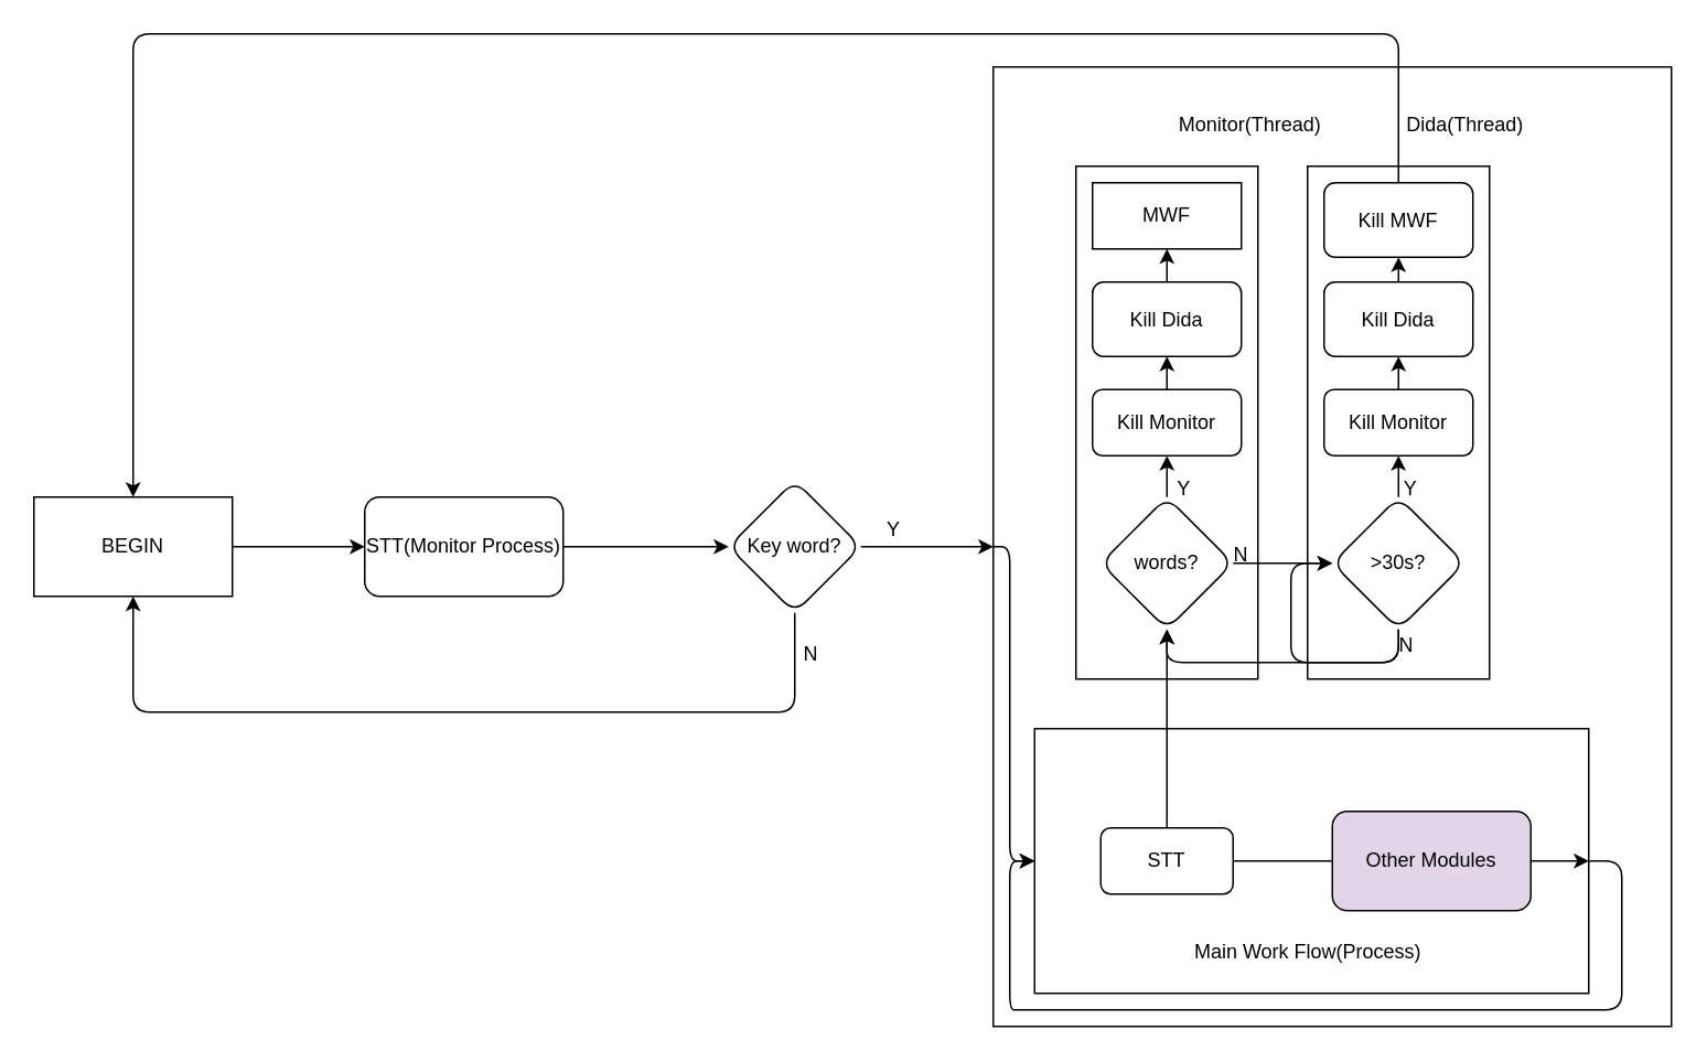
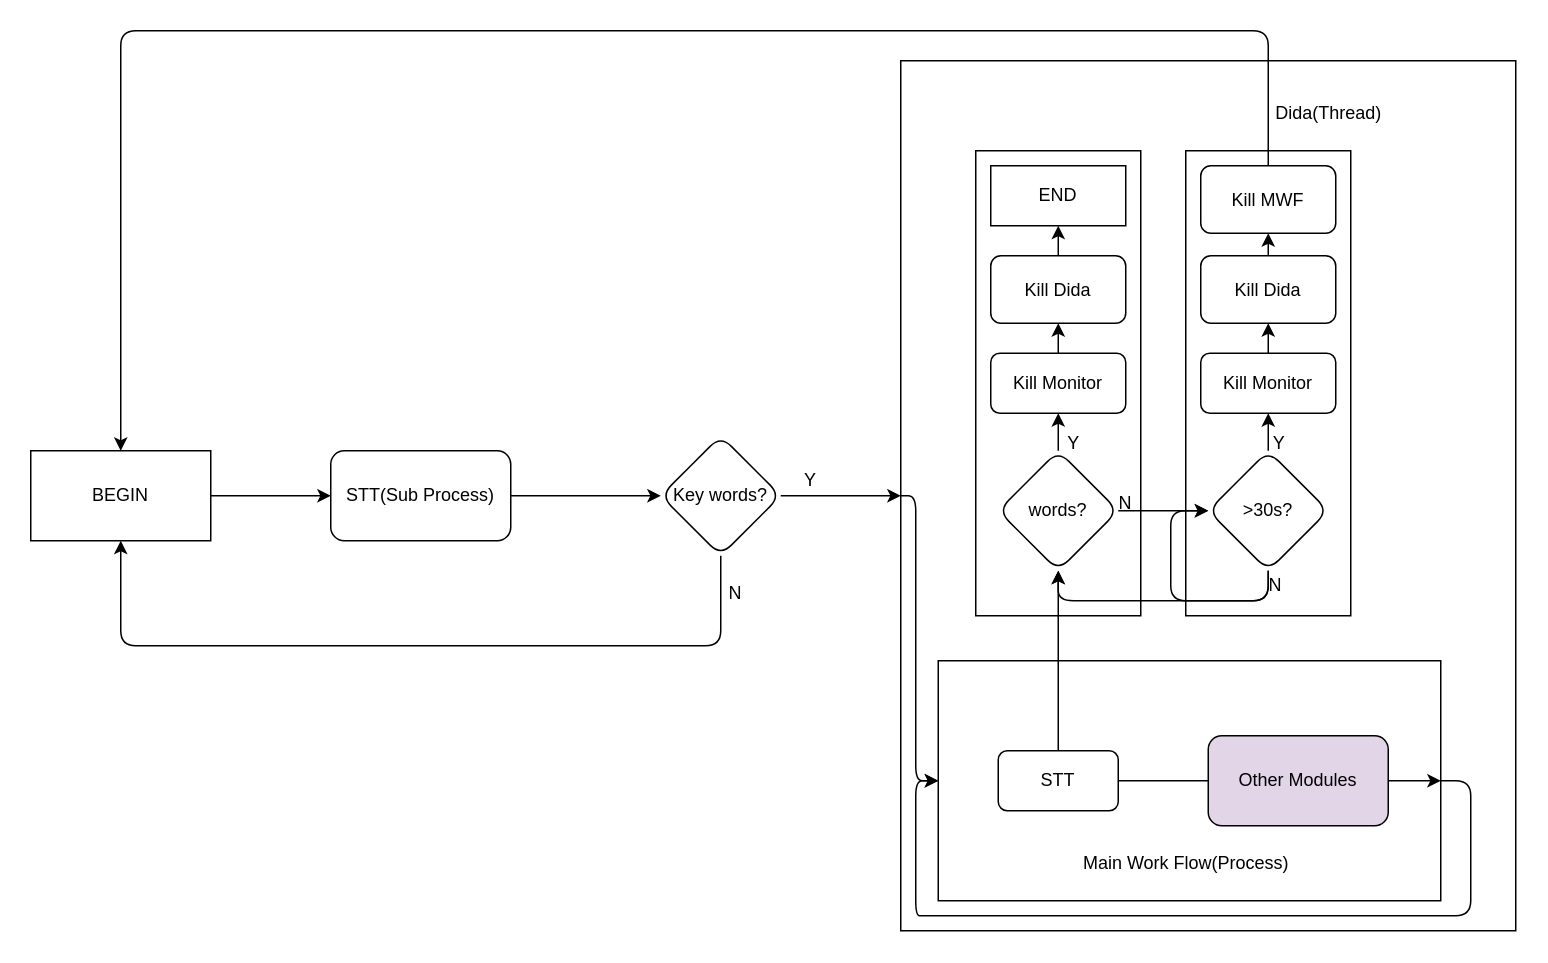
  <mxCell id="0" />
  <mxCell id="1" parent="0" />
  <mxCell id="2" value="" style="rounded=0;whiteSpace=wrap;html=1;" vertex="1" parent="1"><mxGeometry x="600" y="40" width="410" height="580" as="geometry" /></mxCell>
  <mxCell id="3" style="edgeStyle=none;html=1;exitX=0;exitY=0.5;exitDx=0;exitDy=0;entryX=0;entryY=0.5;entryDx=0;entryDy=0;" edge="1" parent="1" source="2" target="39"><mxGeometry relative="1" as="geometry"><Array as="points"><mxPoint x="610" y="330" /><mxPoint x="610" y="520" /></Array></mxGeometry></mxCell>
  <mxCell id="4" value="" style="rounded=0;whiteSpace=wrap;html=1;" vertex="1" parent="1"><mxGeometry x="790" y="100" width="110" height="310" as="geometry" /></mxCell>
  <mxCell id="5" value="" style="rounded=0;whiteSpace=wrap;html=1;" vertex="1" parent="1"><mxGeometry x="650" y="100" width="110" height="310" as="geometry" /></mxCell>
  <mxCell id="6" value="" style="edgeStyle=none;html=1;" edge="1" parent="1" source="7" target="10"><mxGeometry relative="1" as="geometry" /></mxCell>
- <mxCell id="7" value="STT(Monitor Process)" style="rounded=1;whiteSpace=wrap;html=1;" vertex="1" parent="1"><mxGeometry x="220" y="300" width="120" height="60" as="geometry" /></mxCell>
+ <mxCell id="7" value="STT(Sub Process)" style="rounded=1;whiteSpace=wrap;html=1;" vertex="1" parent="1"><mxGeometry x="220" y="300" width="120" height="60" as="geometry" /></mxCell>
  <mxCell id="8" value="" style="edgeStyle=none;html=1;entryX=0;entryY=0.5;entryDx=0;entryDy=0;" edge="1" parent="1" source="10" target="2"><mxGeometry relative="1" as="geometry"><mxPoint x="580" y="330" as="targetPoint" /></mxGeometry></mxCell>
  <mxCell id="9" style="edgeStyle=none;html=1;entryX=0.5;entryY=1;entryDx=0;entryDy=0;" edge="1" parent="1" source="10" target="12"><mxGeometry relative="1" as="geometry"><Array as="points"><mxPoint x="480" y="430" /><mxPoint x="80" y="430" /></Array></mxGeometry></mxCell>
- <mxCell id="10" value="Key word?" style="rhombus;whiteSpace=wrap;html=1;rounded=1;" vertex="1" parent="1"><mxGeometry x="440" y="290" width="80" height="80" as="geometry" /></mxCell>
+ <mxCell id="10" value="Key words?" style="rhombus;whiteSpace=wrap;html=1;rounded=1;" vertex="1" parent="1"><mxGeometry x="440" y="290" width="80" height="80" as="geometry" /></mxCell>
  <mxCell id="11" style="edgeStyle=none;html=1;entryX=0;entryY=0.5;entryDx=0;entryDy=0;" edge="1" parent="1" source="12" target="7"><mxGeometry relative="1" as="geometry" /></mxCell>
  <mxCell id="12" value="BEGIN" style="rounded=0;whiteSpace=wrap;html=1;" vertex="1" parent="1"><mxGeometry x="20" y="300" width="120" height="60" as="geometry" /></mxCell>
  <mxCell id="13" value="N" style="text;html=1;strokeColor=none;fillColor=none;align=center;verticalAlign=middle;whiteSpace=wrap;rounded=0;" vertex="1" parent="1"><mxGeometry x="460" y="380" width="60" height="30" as="geometry" /></mxCell>
  <mxCell id="14" value="Y" style="text;html=1;strokeColor=none;fillColor=none;align=center;verticalAlign=middle;whiteSpace=wrap;rounded=0;" vertex="1" parent="1"><mxGeometry x="520" y="310" width="40" height="20" as="geometry" /></mxCell>
  <mxCell id="15" value="" style="edgeStyle=none;html=1;" edge="1" parent="1" source="17" target="19"><mxGeometry relative="1" as="geometry" /></mxCell>
  <mxCell id="16" style="edgeStyle=none;html=1;entryX=0;entryY=0.5;entryDx=0;entryDy=0;" edge="1" parent="1" source="17" target="24"><mxGeometry relative="1" as="geometry" /></mxCell>
  <mxCell id="17" value="words?" style="rhombus;whiteSpace=wrap;html=1;rounded=1;" vertex="1" parent="1"><mxGeometry x="665" y="300" width="80" height="80" as="geometry" /></mxCell>
  <mxCell id="18" value="" style="edgeStyle=none;html=1;" edge="1" parent="1" source="19" target="31"><mxGeometry relative="1" as="geometry" /></mxCell>
  <mxCell id="19" value="Kill Monitor" style="whiteSpace=wrap;html=1;rounded=1;" vertex="1" parent="1"><mxGeometry x="660" y="235" width="90" height="40" as="geometry" /></mxCell>
  <mxCell id="20" value="Y" style="text;html=1;align=center;verticalAlign=middle;resizable=0;points=[];autosize=1;strokeColor=none;fillColor=none;" vertex="1" parent="1"><mxGeometry x="700" y="280" width="30" height="30" as="geometry" /></mxCell>
  <mxCell id="21" value="" style="edgeStyle=none;html=1;entryX=0.5;entryY=0;entryDx=0;entryDy=0;exitX=0.5;exitY=0;exitDx=0;exitDy=0;" edge="1" parent="1" source="38" target="12"><mxGeometry relative="1" as="geometry"><mxPoint x="945" y="250" as="targetPoint" /><Array as="points"><mxPoint x="845" y="20" /><mxPoint x="80" y="20" /></Array></mxGeometry></mxCell>
  <mxCell id="22" style="edgeStyle=none;html=1;entryX=0.5;entryY=1;entryDx=0;entryDy=0;exitX=0.5;exitY=1;exitDx=0;exitDy=0;" edge="1" parent="1" source="24" target="17"><mxGeometry relative="1" as="geometry"><Array as="points"><mxPoint x="845" y="400" /><mxPoint x="705" y="400" /></Array></mxGeometry></mxCell>
  <mxCell id="23" style="edgeStyle=none;html=1;" edge="1" parent="1" source="24" target="33"><mxGeometry relative="1" as="geometry" /></mxCell>
  <mxCell id="24" value="&amp;gt;30s?" style="rhombus;whiteSpace=wrap;html=1;rounded=1;" vertex="1" parent="1"><mxGeometry x="805" y="300" width="80" height="80" as="geometry" /></mxCell>
  <mxCell id="25" value="Dida(Thread)" style="text;html=1;align=center;verticalAlign=middle;resizable=0;points=[];autosize=1;strokeColor=none;fillColor=none;" vertex="1" parent="1"><mxGeometry x="840" y="60" width="90" height="30" as="geometry" /></mxCell>
- <mxCell id="26" value="&lt;span style=&quot;&quot;&gt;Monitor(&lt;/span&gt;Thread)" style="text;html=1;align=center;verticalAlign=middle;resizable=0;points=[];autosize=1;strokeColor=none;fillColor=none;" vertex="1" parent="1"><mxGeometry x="700" y="60" width="110" height="30" as="geometry" /></mxCell>
  <mxCell id="27" value="N" style="text;html=1;strokeColor=none;fillColor=none;align=center;verticalAlign=middle;whiteSpace=wrap;rounded=0;" vertex="1" parent="1"><mxGeometry x="740" y="325" width="20" height="20" as="geometry" /></mxCell>
  <mxCell id="28" value="N" style="text;html=1;strokeColor=none;fillColor=none;align=center;verticalAlign=middle;whiteSpace=wrap;rounded=0;" vertex="1" parent="1"><mxGeometry x="840" y="380" width="20" height="20" as="geometry" /></mxCell>
  <mxCell id="29" value="Y" style="text;html=1;strokeColor=none;fillColor=none;align=center;verticalAlign=middle;whiteSpace=wrap;rounded=0;" vertex="1" parent="1"><mxGeometry x="845" y="285" width="15" height="20" as="geometry" /></mxCell>
  <mxCell id="30" style="edgeStyle=none;html=1;entryX=0.5;entryY=1;entryDx=0;entryDy=0;" edge="1" parent="1" source="31" target="36"><mxGeometry relative="1" as="geometry" /></mxCell>
  <mxCell id="31" value="Kill Dida" style="whiteSpace=wrap;html=1;rounded=1;" vertex="1" parent="1"><mxGeometry x="660" y="170" width="90" height="45" as="geometry" /></mxCell>
  <mxCell id="32" style="edgeStyle=none;html=1;entryX=0.5;entryY=1;entryDx=0;entryDy=0;" edge="1" parent="1" source="33" target="35"><mxGeometry relative="1" as="geometry" /></mxCell>
  <mxCell id="33" value="Kill Monitor" style="whiteSpace=wrap;html=1;rounded=1;" vertex="1" parent="1"><mxGeometry x="800" y="235" width="90" height="40" as="geometry" /></mxCell>
  <mxCell id="34" style="edgeStyle=none;html=1;entryX=0.5;entryY=1;entryDx=0;entryDy=0;" edge="1" parent="1" source="35" target="38"><mxGeometry relative="1" as="geometry" /></mxCell>
  <mxCell id="35" value="Kill Dida" style="whiteSpace=wrap;html=1;rounded=1;" vertex="1" parent="1"><mxGeometry x="800" y="170" width="90" height="45" as="geometry" /></mxCell>
- <mxCell id="36" value="MWF" style="rounded=0;whiteSpace=wrap;html=1;" vertex="1" parent="1"><mxGeometry x="660" y="110" width="90" height="40" as="geometry" /></mxCell>
+ <mxCell id="36" value="END" style="rounded=0;whiteSpace=wrap;html=1;" vertex="1" parent="1"><mxGeometry x="660" y="110" width="90" height="40" as="geometry" /></mxCell>
  <mxCell id="37" style="edgeStyle=none;html=1;entryX=0;entryY=0.5;entryDx=0;entryDy=0;exitX=0.5;exitY=1;exitDx=0;exitDy=0;" edge="1" parent="1" source="24" target="24"><mxGeometry relative="1" as="geometry"><Array as="points"><mxPoint x="845" y="400" /><mxPoint x="780" y="400" /><mxPoint x="780" y="340" /></Array></mxGeometry></mxCell>
  <mxCell id="38" value="Kill MWF" style="whiteSpace=wrap;html=1;rounded=1;" vertex="1" parent="1"><mxGeometry x="800" y="110" width="90" height="45" as="geometry" /></mxCell>
  <mxCell id="39" value="" style="rounded=0;whiteSpace=wrap;html=1;" vertex="1" parent="1"><mxGeometry x="625" y="440" width="335" height="160" as="geometry" /></mxCell>
  <mxCell id="40" value="STT" style="rounded=1;whiteSpace=wrap;html=1;" vertex="1" parent="1"><mxGeometry x="665" y="500" width="80" height="40" as="geometry" /></mxCell>
  <mxCell id="41" style="edgeStyle=none;html=1;exitX=1;exitY=0.5;exitDx=0;exitDy=0;entryX=1;entryY=0.5;entryDx=0;entryDy=0;" edge="1" parent="1" source="42" target="39"><mxGeometry relative="1" as="geometry" /></mxCell>
  <mxCell id="42" value="Other Modules" style="whiteSpace=wrap;html=1;rounded=1;fillColor=#e1d5e7;" vertex="1" parent="1"><mxGeometry x="805" y="490" width="120" height="60" as="geometry" /></mxCell>
  <mxCell id="43" value="" style="edgeStyle=none;html=1;endArrow=none;" edge="1" parent="1" source="40" target="42"><mxGeometry relative="1" as="geometry" /></mxCell>
  <mxCell id="44" value="Main Work Flow(Process)" style="text;html=1;align=center;verticalAlign=middle;resizable=0;points=[];autosize=1;strokeColor=none;fillColor=none;" vertex="1" parent="1"><mxGeometry x="710" y="560" width="160" height="30" as="geometry" /></mxCell>
  <mxCell id="45" style="edgeStyle=none;html=1;entryX=0;entryY=0.5;entryDx=0;entryDy=0;exitX=1;exitY=0.5;exitDx=0;exitDy=0;" edge="1" parent="1" source="39" target="39"><mxGeometry relative="1" as="geometry"><Array as="points"><mxPoint x="980" y="520" /><mxPoint x="980" y="610" /><mxPoint x="790" y="610" /><mxPoint x="620" y="610" /><mxPoint x="610" y="610" /><mxPoint x="610" y="520" /></Array></mxGeometry></mxCell>
  <mxCell id="46" value="" style="edgeStyle=none;html=1;exitX=0.5;exitY=0;exitDx=0;exitDy=0;" edge="1" parent="1" source="40" target="17"><mxGeometry relative="1" as="geometry"><mxPoint x="705" y="350" as="sourcePoint" /></mxGeometry></mxCell>
